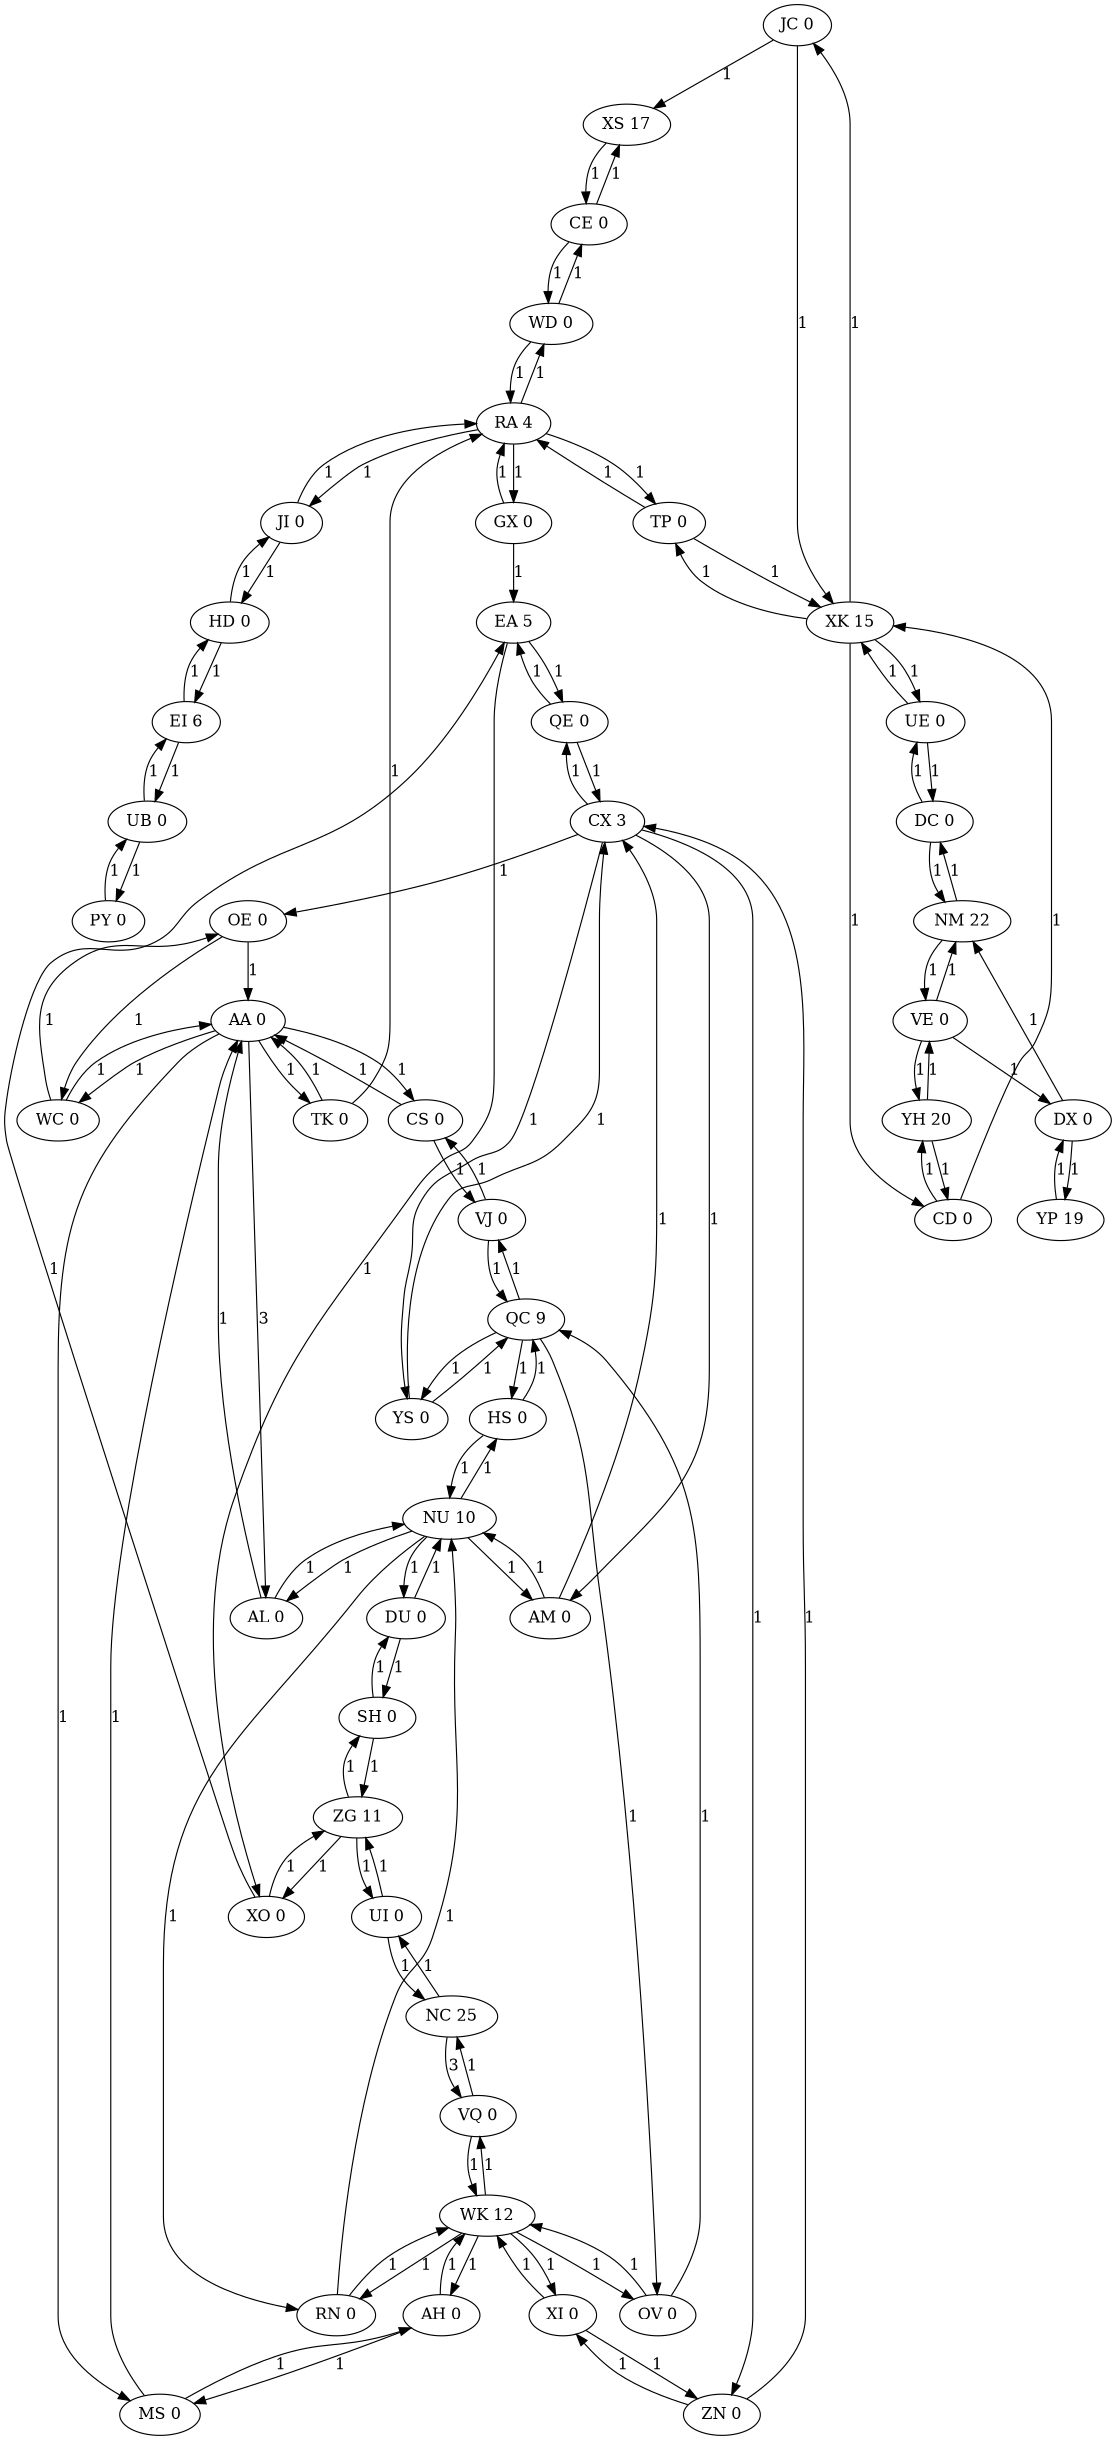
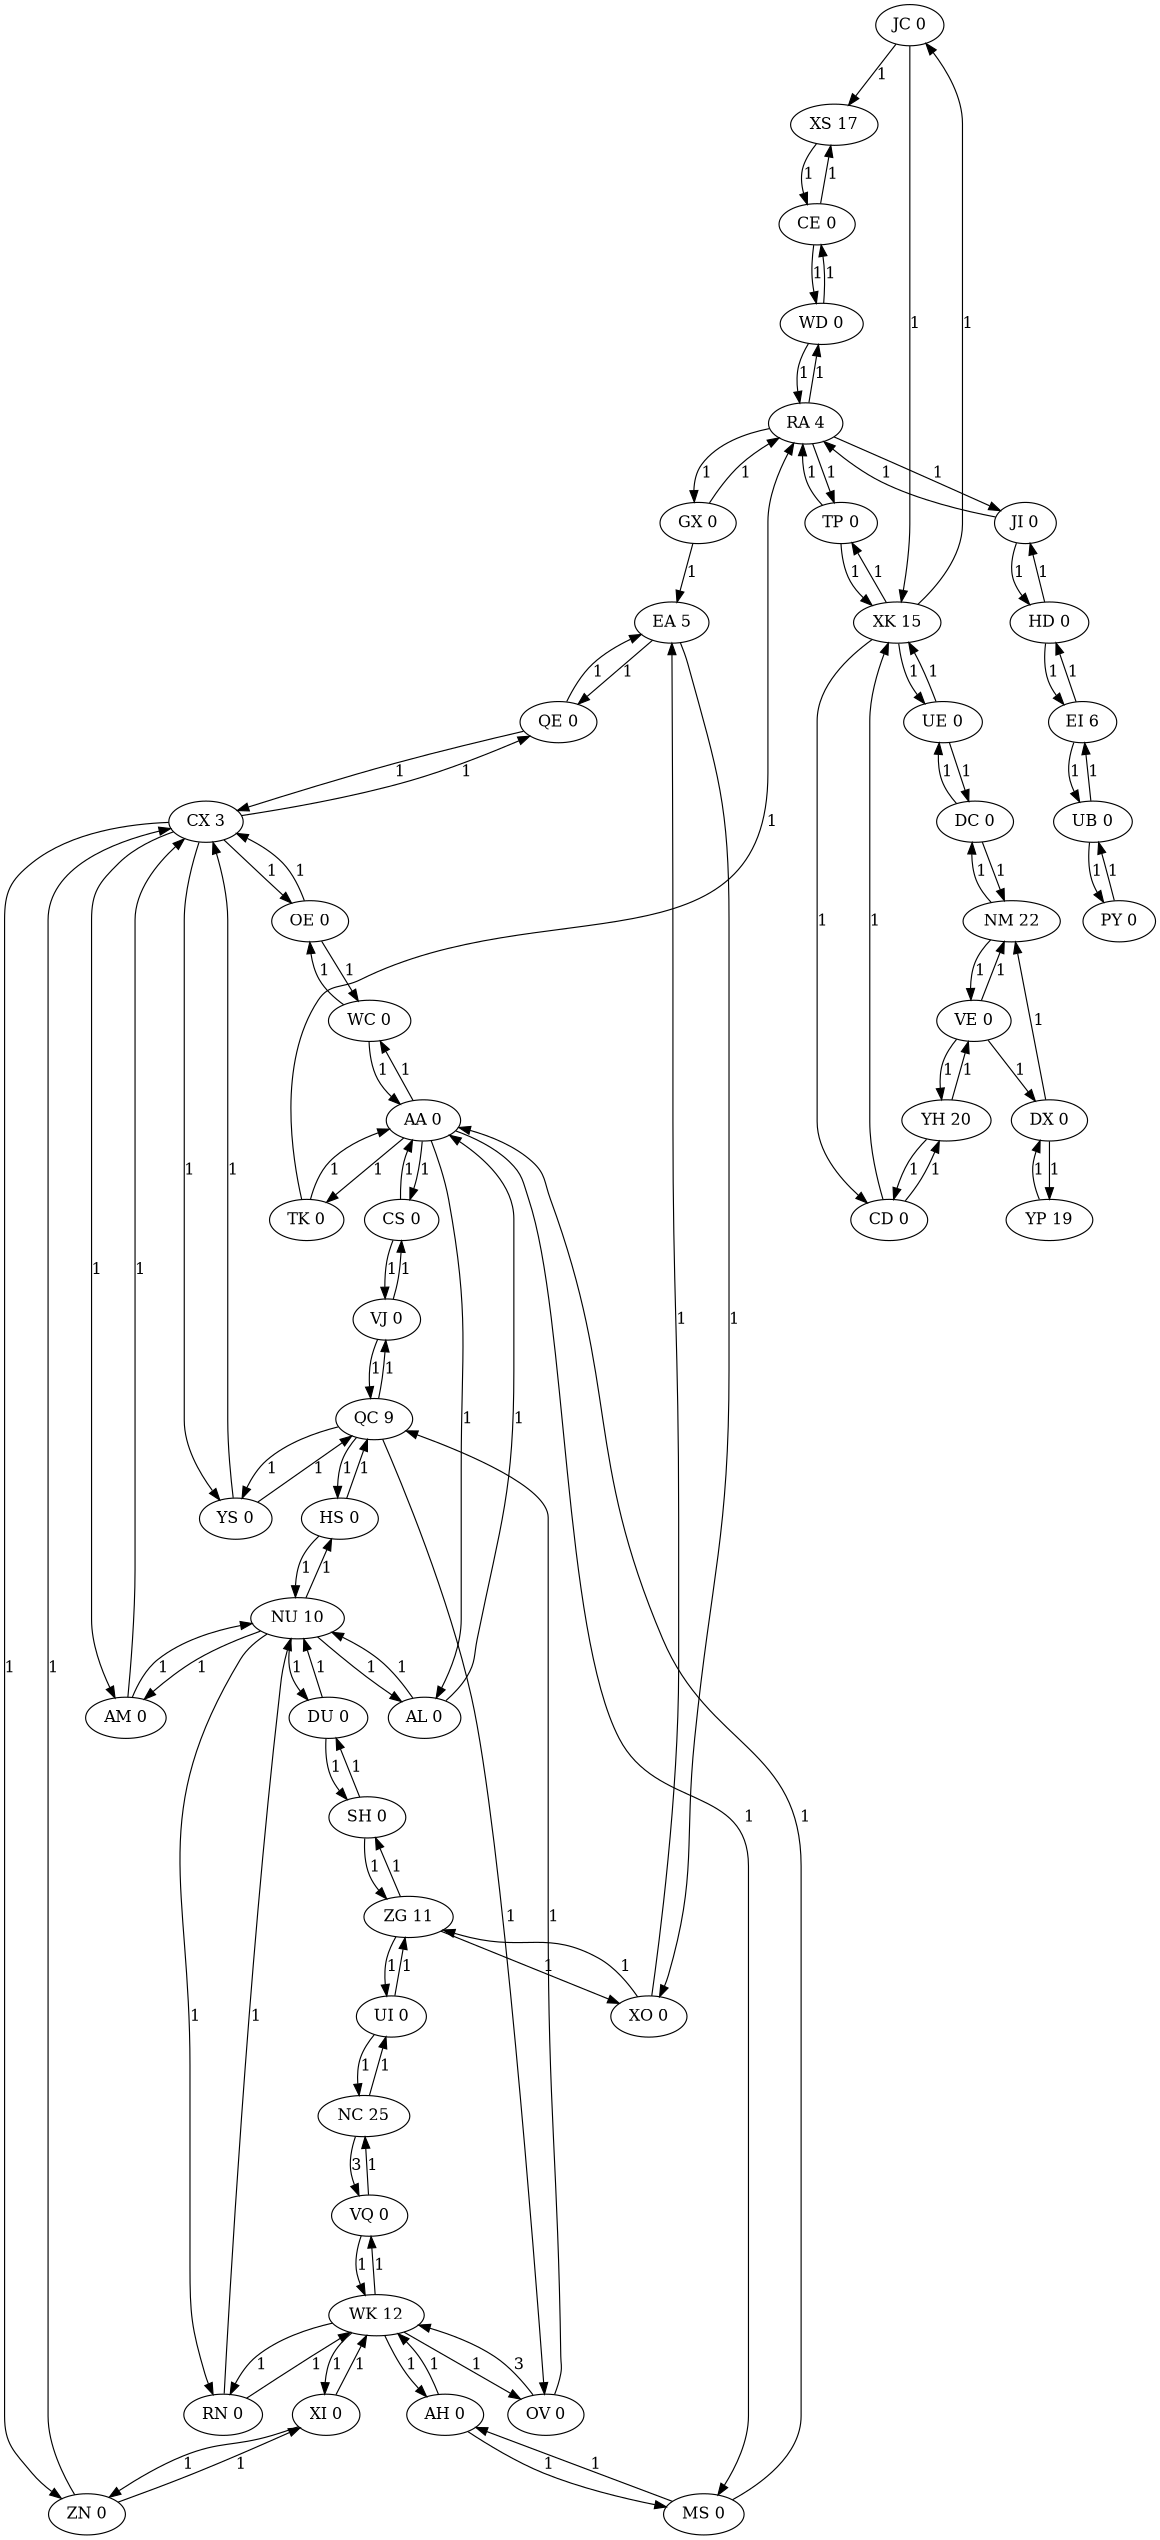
  digraph {
    n1 [label="JC 0"]
    n2 [label="XS 17"]
    n3 [label="XK 15"]
    n4 [label="CE 0"]
    n5 [label="CD 0"]
    n6 [label="TP 0"]
    n7 [label="UE 0"]
    n8 [label="WD 0"]
    n9 [label="YH 20"]
    n10 [label="RA 4"]
    n11 [label="DC 0"]
    n12 [label="TK 0"]
    n13 [label="AA 0"]
    n14 [label="CS 0"]
    n15 [label="WC 0"]
    n16 [label="AL 0"]
    n17 [label="MS 0"]
    n18 [label="GX 0"]
    n19 [label="JI 0"]
    n20 [label="VJ 0"]
    n21 [label="OE 0"]
    n22 [label="NU 10"]
    n23 [label="AH 0"]
    n24 [label="EA 5"]
    n25 [label="HD 0"]
    n26 [label="PY 0"]
    n27 [label="UB 0"]
    n28 [label="EI 6"]
    n29 [label="VE 0"]
    n30 [label="NM 22"]
    n31 [label="OV 0"]
    n32 [label="QC 9"]
    n33 [label="WK 12"]
    n34 [label="YS 0"]
    n35 [label="HS 0"]
    n36 [label="RN 0"]
    n37 [label="VQ 0"]
    n38 [label="XI 0"]
    n39 [label="CX 3"]
    n40 [label="NC 25"]
    n41 [label="ZN 0"]
    n42 [label="AM 0"]
    n43 [label="QE 0"]
    n44 [label="DU 0"]
    n45 [label="XO 0"]
    n46 [label="DX 0"]
    n47 [label="YP 19"]
    n48 [label="ZG 11"]
    n49 [label="UI 0"]
    n50 [label="SH 0"]
    n1 -> n2 [label=1]
    n1 -> n3 [label=1]
    n2 -> n4 [label=1]
    n3 -> n1 [label=1]
    n3 -> n5 [label=1]
    n3 -> n6 [label=1]
    n3 -> n7 [label=1]
    n4 -> n2 [label=1]
    n4 -> n8 [label=1]
    n5 -> n3 [label=1]
    n5 -> n9 [label=1]
    n6 -> n3 [label=1]
    n6 -> n10 [label=1]
    n7 -> n3 [label=1]
    n7 -> n11 [label=1]
    n8 -> n4 [label=1]
    n8 -> n10 [label=1]
    n9 -> n5 [label=1]
    n9 -> n29 [label=1]
    n10 -> n6 [label=1]
    n10 -> n8 [label=1]
    n10 -> n18 [label=1]
    n10 -> n19 [label=1]
    n11 -> n7 [label=1]
    n11 -> n30 [label=1]
    n12 -> n10 [label=1]
    n12 -> n13 [label=1]
    n13 -> n12 [label=1]
    n13 -> n14 [label=1]
    n13 -> n15 [label=1]
-   n13 -> n16 [label=3]
+   n13 -> n16 [label=1]
    n13 -> n17 [label=1]
    n14 -> n13 [label=1]
    n14 -> n20 [label=1]
    n15 -> n13 [label=1]
    n15 -> n21 [label=1]
    n16 -> n13 [label=1]
    n16 -> n22 [label=1]
    n17 -> n13 [label=1]
    n17 -> n23 [label=1]
    n18 -> n10 [label=1]
    n18 -> n24 [label=1]
    n19 -> n10 [label=1]
    n19 -> n25 [label=1]
    n20 -> n14 [label=1]
    n20 -> n32 [label=1]
    n21 -> n15 [label=1]
-   n21 -> n13 [label=1]
+   n21 -> n39 [label=1]
    n22 -> n16 [label=1]
    n22 -> n35 [label=1]
    n22 -> n36 [label=1]
    n22 -> n42 [label=1]
    n22 -> n44 [label=1]
    n23 -> n17 [label=1]
    n23 -> n33 [label=1]
    n24 -> n43 [label=1]
    n24 -> n45 [label=1]
    n25 -> n19 [label=1]
    n25 -> n28 [label=1]
    n26 -> n27 [label=1]
    n27 -> n26 [label=1]
    n27 -> n28 [label=1]
    n28 -> n25 [label=1]
    n28 -> n27 [label=1]
    n29 -> n9 [label=1]
    n29 -> n30 [label=1]
    n29 -> n46 [label=1]
    n30 -> n11 [label=1]
    n30 -> n29 [label=1]
    n31 -> n32 [label=1]
-   n31 -> n33 [label=1]
+   n31 -> n33 [label=3]
    n32 -> n20 [label=1]
    n32 -> n31 [label=1]
    n32 -> n34 [label=1]
    n32 -> n35 [label=1]
    n33 -> n23 [label=1]
    n33 -> n31 [label=1]
    n33 -> n36 [label=1]
    n33 -> n37 [label=1]
    n33 -> n38 [label=1]
    n34 -> n32 [label=1]
    n34 -> n39 [label=1]
    n35 -> n22 [label=1]
    n35 -> n32 [label=1]
    n36 -> n22 [label=1]
    n36 -> n33 [label=1]
    n37 -> n33 [label=1]
    n37 -> n40 [label=1]
    n38 -> n33 [label=1]
    n38 -> n41 [label=1]
    n39 -> n21 [label=1]
    n39 -> n34 [label=1]
    n39 -> n41 [label=1]
    n39 -> n42 [label=1]
    n39 -> n43 [label=1]
    n40 -> n37 [label=3]
    n40 -> n49 [label=1]
    n41 -> n38 [label=1]
    n41 -> n39 [label=1]
    n42 -> n22 [label=1]
    n42 -> n39 [label=1]
    n43 -> n24 [label=1]
    n43 -> n39 [label=1]
    n44 -> n22 [label=1]
    n44 -> n50 [label=1]
    n45 -> n24 [label=1]
    n45 -> n48 [label=1]
    n46 -> n30 [label=1]
    n46 -> n47 [label=1]
    n47 -> n46 [label=1]
    n48 -> n45 [label=1]
    n48 -> n49 [label=1]
    n48 -> n50 [label=1]
    n49 -> n40 [label=1]
    n49 -> n48 [label=1]
    n50 -> n44 [label=1]
    n50 -> n48 [label=1]
  }
